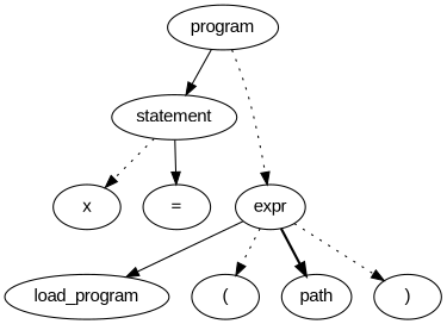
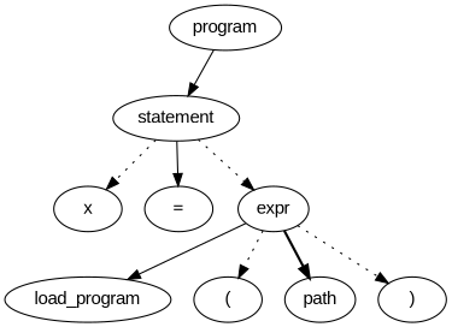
  strict digraph {
    fontname="Liberation Sans"
    node [fontname="Liberation Sans"]
    edge [fontname="Liberation Sans" style=dotted]
    n1 [label=program]
    n2 [label=statement]
    n3 [label=x]
    n4 [label="="]
    n5 [label=expr]
    n6 [label=load_program]
    n7 [label="("]
    n8 [label=path]
    n9 [label=")"]
    n1 -> n2 [style=solid]
    n2 -> n3
    n2 -> n4 [style=solid]
-   n1 -> n5
+   n2 -> n5
    n5 -> n6 [style=solid]
    n5 -> n7
    n5 -> n8 [style=bold]
    n5 -> n9
  }
